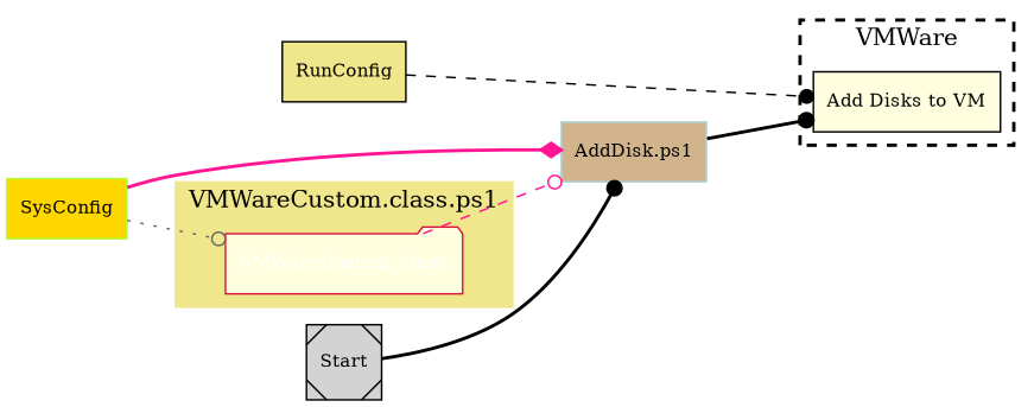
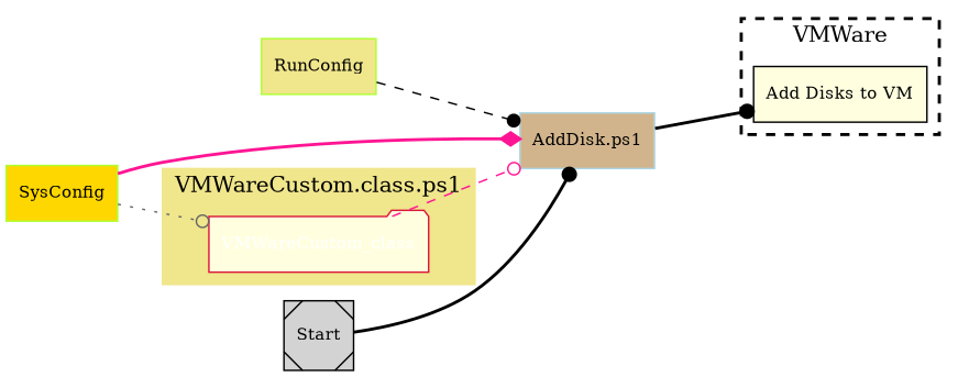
  digraph {
    compound=true
    rankdir=LR
    node [fillcolor=lightyellow fontsize=11 shape=box style=filled]
    edge [arrowhead=dot color=black style=bold]
-   RunConfig [color=black fillcolor=khaki]
+   RunConfig [color=greenyellow fillcolor=khaki]
    SysConfig [color=greenyellow fillcolor=gold]
    n3 [color=lightblue fillcolor=tan label="AddDisk.ps1"]
    VMWareCustom_class [color=crimson fontcolor=white shape=folder]
    Start [fillcolor=lightgrey shape=Msquare]
    n6 [border=dotted label="Add Disks to VM"]
    subgraph sub_1 {
      RunConfig
      SysConfig
    }
    subgraph sub_2 {
      n3
    }
    subgraph sub_3 {
      VMWareCustom_class
    }
    subgraph sub_4 {
      color=black
      style="dashed, bold"
      subgraph cluster_5 {
        color=black
        label=VMWare
        style="dashed, bold"
        n6
      }
    }
    subgraph sub_6 {
      n3
      Start
    }
    subgraph sub_7 {
      n3
      n6
    }
    subgraph sub_8 {
      color=khaki
      style=filled
      subgraph cluster_9 {
        color=khaki
        label="VMWareCustom.class.ps1"
        style=filled
        VMWareCustom_class
      }
    }
-   RunConfig -> n6 [style=dashed]
+   RunConfig -> n3 [style=dashed]
    SysConfig -> n3 [arrowhead=diamond color=deeppink]
    SysConfig -> VMWareCustom_class [arrowhead=odot color=gray40 style=dotted]
    n3 -> n6 [label="      "]
    VMWareCustom_class -> n3 [arrowhead=odot color=deeppink style=dashed]
    Start -> n3
  }
